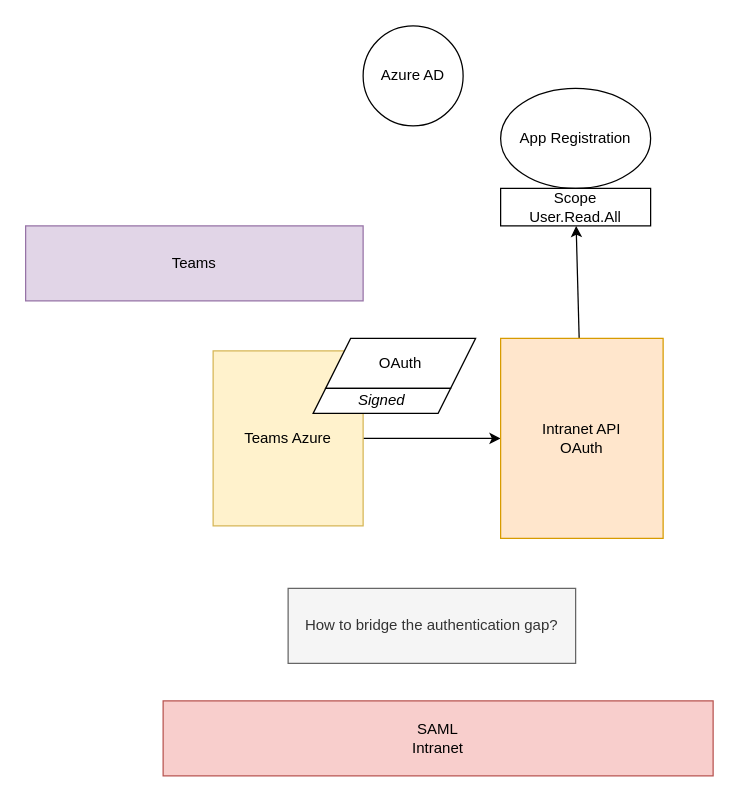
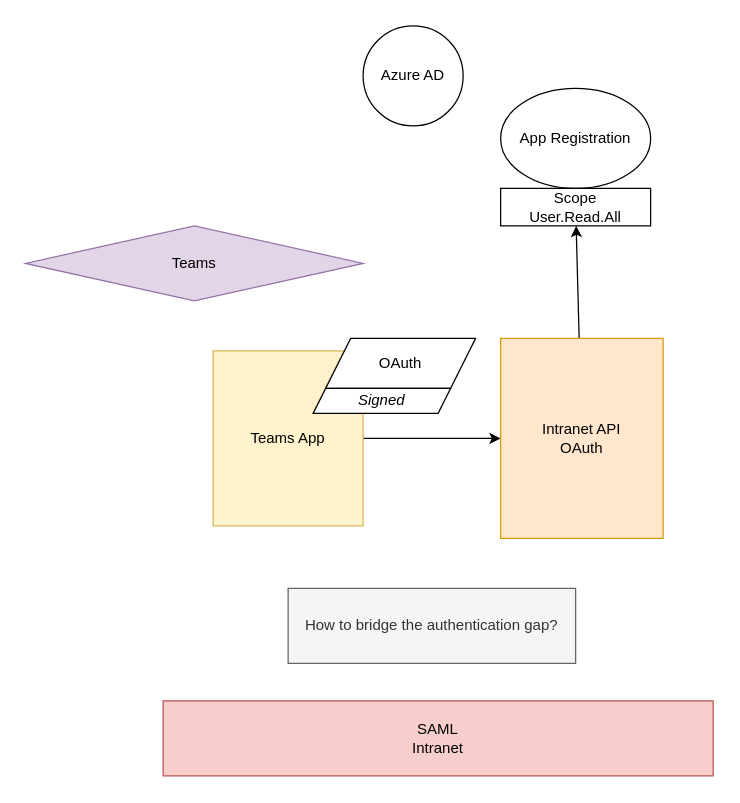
  <mxCell id="0" />
  <mxCell id="1" parent="0" />
- <mxCell id="2" value="Teams" style="rounded=0;whiteSpace=wrap;html=1;fillColor=#e1d5e7;strokeColor=#9673a6;" vertex="1" parent="1"><mxGeometry x="20" y="180" width="270" height="60" as="geometry" /></mxCell>
+ <mxCell id="2" value="Teams" style="rhombus;whiteSpace=wrap;html=1;fillColor=#e1d5e7;strokeColor=#9673a6;" vertex="1" parent="1"><mxGeometry x="20" y="180" width="270" height="60" as="geometry" /></mxCell>
  <mxCell id="3" value="Azure AD" style="ellipse;whiteSpace=wrap;html=1;aspect=fixed;" vertex="1" parent="1"><mxGeometry x="290" y="20" width="80" height="80" as="geometry" /></mxCell>
  <mxCell id="4" style="edgeStyle=none;html=1;" edge="1" parent="1" source="5" target="8"><mxGeometry relative="1" as="geometry" /></mxCell>
- <mxCell id="5" value="Teams Azure" style="rounded=0;whiteSpace=wrap;html=1;fillColor=#fff2cc;strokeColor=#d6b656;" vertex="1" parent="1"><mxGeometry x="170" y="280" width="120" height="140" as="geometry" /></mxCell>
+ <mxCell id="5" value="Teams App" style="rounded=0;whiteSpace=wrap;html=1;fillColor=#fff2cc;strokeColor=#d6b656;" vertex="1" parent="1"><mxGeometry x="170" y="280" width="120" height="140" as="geometry" /></mxCell>
  <mxCell id="6" value="OAuth" style="shape=parallelogram;perimeter=parallelogramPerimeter;whiteSpace=wrap;html=1;fixedSize=1;" vertex="1" parent="1"><mxGeometry x="260" y="270" width="120" height="40" as="geometry" /></mxCell>
  <mxCell id="7" style="edgeStyle=none;html=1;" edge="1" parent="1" source="8" target="11"><mxGeometry relative="1" as="geometry" /></mxCell>
  <mxCell id="8" value="Intranet API&lt;br&gt;OAuth" style="rounded=0;whiteSpace=wrap;html=1;fillColor=#ffe6cc;strokeColor=#d79b00;" vertex="1" parent="1"><mxGeometry x="400" y="270" width="130" height="160" as="geometry" /></mxCell>
  <mxCell id="9" style="edgeStyle=none;html=1;" edge="1" parent="1" source="10" target="11"><mxGeometry relative="1" as="geometry" /></mxCell>
  <mxCell id="10" value="App Registration" style="ellipse;whiteSpace=wrap;html=1;" vertex="1" parent="1"><mxGeometry x="400" y="70" width="120" height="80" as="geometry" /></mxCell>
  <mxCell id="11" value="Scope&lt;br&gt;User.Read.All" style="rounded=0;whiteSpace=wrap;html=1;" vertex="1" parent="1"><mxGeometry x="400" y="150" width="120" height="30" as="geometry" /></mxCell>
  <mxCell id="12" value="SAML&lt;br&gt;Intranet" style="rounded=0;whiteSpace=wrap;html=1;fillColor=#f8cecc;strokeColor=#b85450;" vertex="1" parent="1"><mxGeometry x="130" y="560" width="440" height="60" as="geometry" /></mxCell>
  <mxCell id="13" value="&lt;i&gt;Signed&lt;/i&gt;" style="shape=parallelogram;perimeter=parallelogramPerimeter;whiteSpace=wrap;html=1;fixedSize=1;size=10;" vertex="1" parent="1"><mxGeometry x="250" y="310" width="110" height="20" as="geometry" /></mxCell>
  <mxCell id="14" value="How to bridge the authentication gap?" style="rounded=0;whiteSpace=wrap;html=1;fillColor=#f5f5f5;fontColor=#333333;strokeColor=#666666;" vertex="1" parent="1"><mxGeometry x="230" y="470" width="230" height="60" as="geometry" /></mxCell>
